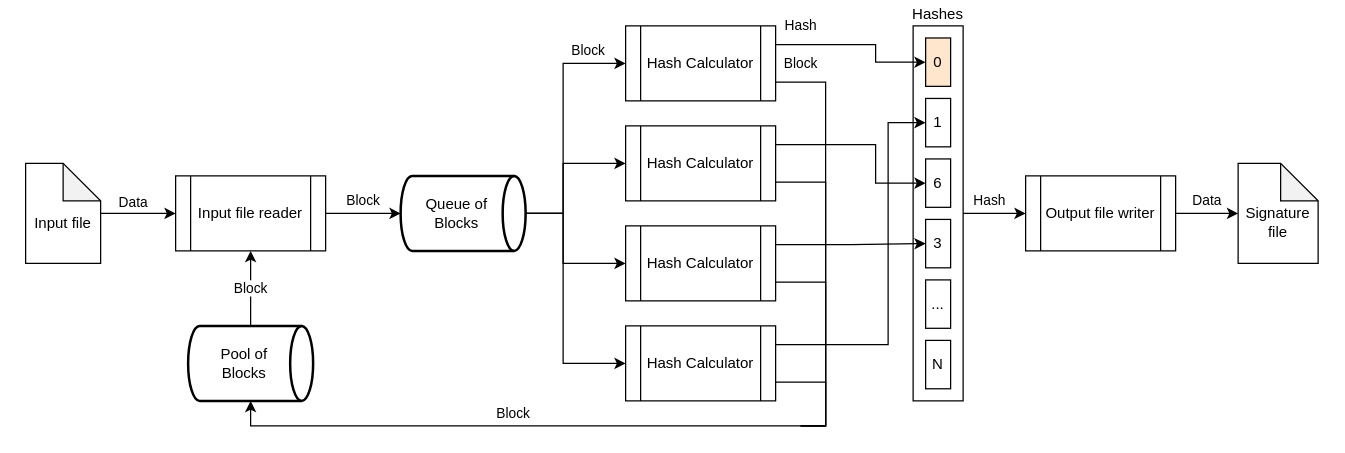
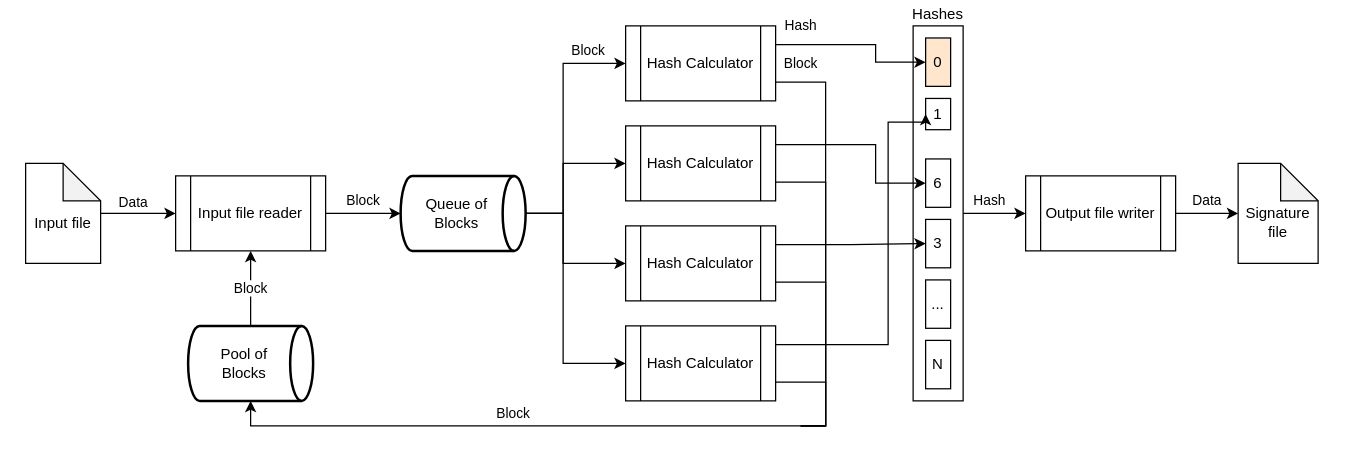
  <mxCell id="0" />
  <mxCell id="1" parent="0" />
  <mxCell id="2" value="" style="group" vertex="1" connectable="0" parent="1"><mxGeometry x="730" y="20" width="40" height="300" as="geometry" /></mxCell>
  <mxCell id="3" value="Hashes" style="rounded=0;whiteSpace=wrap;html=1;labelPosition=center;verticalLabelPosition=top;align=center;verticalAlign=bottom;" vertex="1" parent="2"><mxGeometry width="40" height="300" as="geometry" /></mxCell>
  <mxCell id="4" value="0" style="rounded=0;whiteSpace=wrap;html=1;fillColor=#ffe6cc;" vertex="1" parent="2"><mxGeometry x="10" y="9.677" width="20" height="38.71" as="geometry" /></mxCell>
- <mxCell id="5" value="1" style="rounded=0;whiteSpace=wrap;html=1;" vertex="1" parent="2"><mxGeometry x="10" y="58.065" width="20" height="38.71" as="geometry" /></mxCell>
+ <mxCell id="5" value="1" style="rounded=0;whiteSpace=wrap;html=1;" vertex="1" parent="2"><mxGeometry x="10" y="58.065" width="20" height="25" as="geometry" /></mxCell>
  <mxCell id="6" value="6" style="rounded=0;whiteSpace=wrap;html=1;" vertex="1" parent="2"><mxGeometry x="10" y="106.452" width="20" height="38.71" as="geometry" /></mxCell>
  <mxCell id="7" value="3" style="rounded=0;whiteSpace=wrap;html=1;" vertex="1" parent="2"><mxGeometry x="10" y="154.839" width="20" height="38.71" as="geometry" /></mxCell>
  <mxCell id="8" value="..." style="rounded=0;whiteSpace=wrap;html=1;" vertex="1" parent="2"><mxGeometry x="10" y="203.226" width="20" height="38.71" as="geometry" /></mxCell>
  <mxCell id="9" value="N" style="rounded=0;whiteSpace=wrap;html=1;" vertex="1" parent="2"><mxGeometry x="10" y="251.613" width="20" height="38.71" as="geometry" /></mxCell>
  <mxCell id="10" style="edgeStyle=orthogonalEdgeStyle;rounded=0;orthogonalLoop=1;jettySize=auto;html=1;" edge="1" parent="1" source="12" target="14"><mxGeometry relative="1" as="geometry" /></mxCell>
  <mxCell id="11" value="Data" style="edgeLabel;html=1;align=center;verticalAlign=middle;resizable=0;points=[];" vertex="1" connectable="0" parent="10"><mxGeometry x="-0.178" y="2" relative="1" as="geometry"><mxPoint y="-8" as="offset" /></mxGeometry></mxCell>
  <mxCell id="12" value="&lt;br&gt;Input file" style="shape=note;whiteSpace=wrap;html=1;backgroundOutline=1;darkOpacity=0.05;" vertex="1" parent="1"><mxGeometry x="20" y="130" width="60" height="80" as="geometry" /></mxCell>
  <mxCell id="13" value="Block" style="edgeStyle=orthogonalEdgeStyle;rounded=0;orthogonalLoop=1;jettySize=auto;html=1;" edge="1" parent="1" source="14" target="19"><mxGeometry y="10" relative="1" as="geometry"><mxPoint as="offset" /></mxGeometry></mxCell>
  <mxCell id="14" value="Input file reader" style="shape=process;whiteSpace=wrap;html=1;backgroundOutline=1;" vertex="1" parent="1"><mxGeometry x="140" y="140" width="120" height="60" as="geometry" /></mxCell>
  <mxCell id="15" value="" style="edgeStyle=orthogonalEdgeStyle;rounded=0;orthogonalLoop=1;jettySize=auto;html=1;" edge="1" parent="1" source="19" target="25"><mxGeometry x="0.5" y="10" relative="1" as="geometry"><Array as="points"><mxPoint x="450" y="170" /><mxPoint x="450" y="130" /></Array><mxPoint as="offset" /></mxGeometry></mxCell>
  <mxCell id="16" value="" style="edgeStyle=orthogonalEdgeStyle;rounded=0;orthogonalLoop=1;jettySize=auto;html=1;" edge="1" parent="1" source="19" target="28"><mxGeometry x="0.5" y="10" relative="1" as="geometry"><Array as="points"><mxPoint x="450" y="170" /><mxPoint x="450" y="210" /></Array><mxPoint as="offset" /></mxGeometry></mxCell>
  <mxCell id="17" value="Block" style="edgeStyle=orthogonalEdgeStyle;rounded=0;orthogonalLoop=1;jettySize=auto;html=1;" edge="1" parent="1" target="22"><mxGeometry x="0.71" y="10" relative="1" as="geometry"><mxPoint x="413" y="170" as="sourcePoint" /><mxPoint x="465" y="50" as="targetPoint" /><Array as="points"><mxPoint x="450" y="170" /><mxPoint x="450" y="50" /></Array><mxPoint as="offset" /></mxGeometry></mxCell>
  <mxCell id="18" value="" style="edgeStyle=orthogonalEdgeStyle;rounded=0;orthogonalLoop=1;jettySize=auto;html=1;entryX=0;entryY=0.5;entryDx=0;entryDy=0;" edge="1" parent="1" target="31"><mxGeometry x="0.647" y="10" relative="1" as="geometry"><mxPoint x="450" y="170" as="sourcePoint" /><mxPoint x="500" y="290" as="targetPoint" /><Array as="points"><mxPoint x="450" y="290" /></Array><mxPoint as="offset" /></mxGeometry></mxCell>
  <mxCell id="19" value="Queue of &lt;br&gt;Blocks" style="strokeWidth=2;html=1;shape=mxgraph.flowchart.direct_data;whiteSpace=wrap;labelPosition=center;verticalLabelPosition=middle;align=center;verticalAlign=middle;spacingTop=0;spacingLeft=0;spacingRight=10;" vertex="1" parent="1"><mxGeometry x="320" y="140" width="100" height="60" as="geometry" /></mxCell>
  <mxCell id="20" value="Hash" style="edgeStyle=orthogonalEdgeStyle;rounded=0;orthogonalLoop=1;jettySize=auto;html=1;exitX=1;exitY=0.25;exitDx=0;exitDy=0;entryX=0;entryY=0.5;entryDx=0;entryDy=0;endArrow=classic;endFill=1;" edge="1" parent="1" source="22" target="4"><mxGeometry x="-0.702" y="15" relative="1" as="geometry"><Array as="points"><mxPoint x="700" y="35" /><mxPoint x="700" y="49" /></Array><mxPoint as="offset" /></mxGeometry></mxCell>
  <mxCell id="21" value="Block" style="edgeStyle=orthogonalEdgeStyle;rounded=0;orthogonalLoop=1;jettySize=auto;html=1;exitX=1;exitY=0.75;exitDx=0;exitDy=0;endArrow=none;endFill=0;" edge="1" parent="1" source="22"><mxGeometry x="-0.881" y="15" relative="1" as="geometry"><mxPoint x="640" y="340" as="targetPoint" /><Array as="points"><mxPoint x="660" y="65" /><mxPoint x="660" y="340" /></Array><mxPoint as="offset" /></mxGeometry></mxCell>
  <mxCell id="22" value="Hash Calculator" style="shape=process;whiteSpace=wrap;html=1;backgroundOutline=1;" vertex="1" parent="1"><mxGeometry x="500" y="20" width="120" height="60" as="geometry" /></mxCell>
  <mxCell id="23" value="" style="edgeStyle=orthogonalEdgeStyle;rounded=0;orthogonalLoop=1;jettySize=auto;html=1;exitX=1;exitY=0.25;exitDx=0;exitDy=0;entryX=0;entryY=0.5;entryDx=0;entryDy=0;endArrow=classic;endFill=1;" edge="1" parent="1" source="25" target="6"><mxGeometry x="-0.602" y="15" relative="1" as="geometry"><Array as="points"><mxPoint x="700" y="115" /><mxPoint x="700" y="146" /></Array><mxPoint as="offset" /></mxGeometry></mxCell>
  <mxCell id="24" value="" style="edgeStyle=orthogonalEdgeStyle;rounded=0;orthogonalLoop=1;jettySize=auto;html=1;exitX=1;exitY=0.75;exitDx=0;exitDy=0;endArrow=none;endFill=0;" edge="1" parent="1" source="25"><mxGeometry x="-0.843" y="15" relative="1" as="geometry"><mxPoint x="640" y="340" as="targetPoint" /><Array as="points"><mxPoint x="660" y="145" /><mxPoint x="660" y="340" /></Array><mxPoint as="offset" /></mxGeometry></mxCell>
  <mxCell id="25" value="Hash Calculator" style="shape=process;whiteSpace=wrap;html=1;backgroundOutline=1;" vertex="1" parent="1"><mxGeometry x="500" y="100" width="120" height="60" as="geometry" /></mxCell>
  <mxCell id="26" value="" style="edgeStyle=orthogonalEdgeStyle;rounded=0;orthogonalLoop=1;jettySize=auto;html=1;exitX=1;exitY=0.25;exitDx=0;exitDy=0;entryX=0;entryY=0.5;entryDx=0;entryDy=0;endArrow=classic;endFill=1;" edge="1" parent="1" source="28" target="7"><mxGeometry x="-0.669" y="15" relative="1" as="geometry"><mxPoint as="offset" /></mxGeometry></mxCell>
  <mxCell id="27" value="" style="edgeStyle=orthogonalEdgeStyle;rounded=0;orthogonalLoop=1;jettySize=auto;html=1;exitX=1;exitY=0.75;exitDx=0;exitDy=0;endArrow=none;endFill=0;" edge="1" parent="1" source="28"><mxGeometry x="-0.771" y="15" relative="1" as="geometry"><mxPoint x="640" y="340" as="targetPoint" /><Array as="points"><mxPoint x="660" y="225" /><mxPoint x="660" y="340" /></Array><mxPoint as="offset" /></mxGeometry></mxCell>
  <mxCell id="28" value="Hash Calculator" style="shape=process;whiteSpace=wrap;html=1;backgroundOutline=1;" vertex="1" parent="1"><mxGeometry x="500" y="180" width="120" height="60" as="geometry" /></mxCell>
  <mxCell id="29" value="" style="edgeStyle=orthogonalEdgeStyle;rounded=0;orthogonalLoop=1;jettySize=auto;html=1;exitX=1;exitY=0.25;exitDx=0;exitDy=0;entryX=0;entryY=0.5;entryDx=0;entryDy=0;endArrow=classic;endFill=1;" edge="1" parent="1" source="31" target="5"><mxGeometry x="-0.866" y="15" relative="1" as="geometry"><Array as="points"><mxPoint x="710" y="275" /><mxPoint x="710" y="97" /></Array><mxPoint as="offset" /></mxGeometry></mxCell>
  <mxCell id="30" value="Block" style="edgeStyle=orthogonalEdgeStyle;rounded=0;orthogonalLoop=1;jettySize=auto;html=1;exitX=1;exitY=0.75;exitDx=0;exitDy=0;entryX=0.5;entryY=1;entryDx=0;entryDy=0;entryPerimeter=0;endArrow=classic;endFill=1;" edge="1" parent="1" source="31" target="36"><mxGeometry x="0.171" y="-10" relative="1" as="geometry"><Array as="points"><mxPoint x="660" y="305" /><mxPoint x="660" y="340" /><mxPoint x="200" y="340" /></Array><mxPoint as="offset" /></mxGeometry></mxCell>
  <mxCell id="31" value="Hash Calculator" style="shape=process;whiteSpace=wrap;html=1;backgroundOutline=1;" vertex="1" parent="1"><mxGeometry x="500" y="260" width="120" height="60" as="geometry" /></mxCell>
  <mxCell id="32" value="Data" style="edgeStyle=orthogonalEdgeStyle;rounded=0;orthogonalLoop=1;jettySize=auto;html=1;" edge="1" parent="1" source="33" target="34"><mxGeometry y="10" relative="1" as="geometry"><mxPoint as="offset" /></mxGeometry></mxCell>
  <mxCell id="33" value="Output file writer" style="shape=process;whiteSpace=wrap;html=1;backgroundOutline=1;" vertex="1" parent="1"><mxGeometry x="820" y="140" width="120" height="60" as="geometry" /></mxCell>
  <mxCell id="34" value="&lt;br&gt;Signature file" style="shape=note;whiteSpace=wrap;html=1;backgroundOutline=1;darkOpacity=0.05;" vertex="1" parent="1"><mxGeometry x="990" y="130" width="64" height="80" as="geometry" /></mxCell>
  <mxCell id="35" value="Block" style="edgeStyle=orthogonalEdgeStyle;rounded=0;orthogonalLoop=1;jettySize=auto;html=1;" edge="1" parent="1" source="36" target="14"><mxGeometry relative="1" as="geometry" /></mxCell>
  <mxCell id="36" value="Pool of&lt;br&gt;Blocks" style="strokeWidth=2;html=1;shape=mxgraph.flowchart.direct_data;whiteSpace=wrap;labelPosition=center;verticalLabelPosition=middle;align=center;verticalAlign=middle;spacingTop=0;spacingLeft=0;spacingRight=10;" vertex="1" parent="1"><mxGeometry x="150" y="260" width="100" height="60" as="geometry" /></mxCell>
  <mxCell id="37" value="Hash" style="edgeStyle=orthogonalEdgeStyle;rounded=0;orthogonalLoop=1;jettySize=auto;html=1;" edge="1" parent="1" source="3" target="33"><mxGeometry x="-0.143" y="10" relative="1" as="geometry"><mxPoint as="offset" /></mxGeometry></mxCell>
